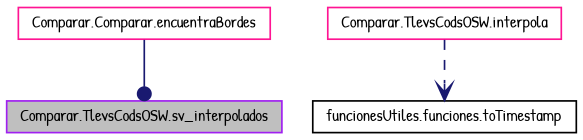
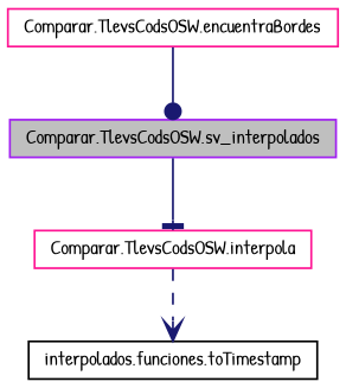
  digraph {
    fontname="Patrick Hand"
    rankdir=TB
    node [color=deeppink fillcolor=white fontname="Patrick Hand" fontsize=10 shape=record style=filled]
    edge [color=midnightblue fontname="Patrick Hand" fontsize=10 labelfontname=Helvetica labelfontsize=10 style=solid]
    n1 [color=purple fillcolor=grey75 fontcolor=black height=0.2 label="Comparar.TlevsCodsOSW.sv_interpolados" width=0.4]
    n2 [height=0.2 label="Comparar.TlevsCodsOSW.interpola" width=0.4]
-   n3 [height=0.2 label="Comparar.Comparar.encuentraBordes" width=0.4]
-   n4 [color=black height=0.2 label="funcionesUtiles.funciones.toTimestamp" width=0.4]
+   n3 [height=0.2 label="Comparar.TlevsCodsOSW.encuentraBordes" width=0.4]
+   n4 [color=black height=0.2 label="interpolados.funciones.toTimestamp" width=0.4]
+   n1 -> n2 [arrowhead=tee]
    n2 -> n4 [arrowhead=vee style=dashed]
    n3 -> n1 [arrowhead=dot]
  }
